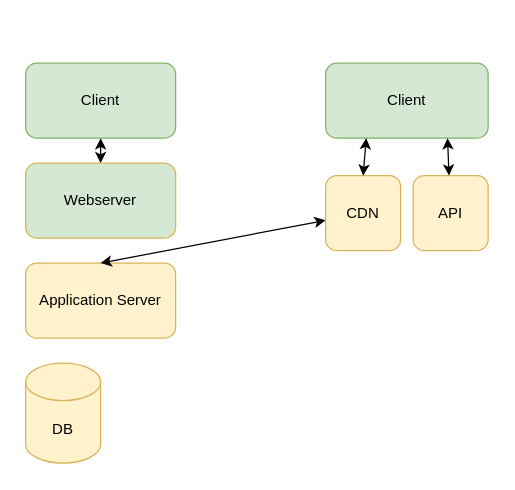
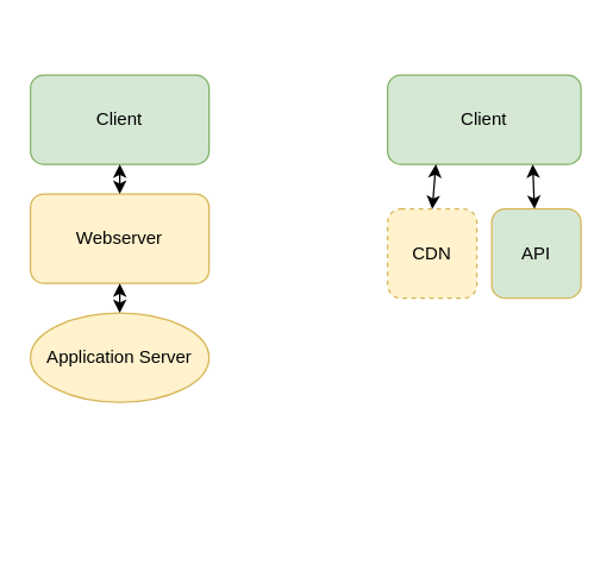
  <mxCell id="0" />
  <mxCell id="1" parent="0" />
  <mxCell id="2" value="" style="group" vertex="1" connectable="0" parent="1"><mxGeometry x="20" y="20" width="120" height="350" as="geometry" /></mxCell>
  <mxCell id="3" value="Client" style="rounded=1;whiteSpace=wrap;html=1;fillColor=#d5e8d4;strokeColor=#82b366;" vertex="1" parent="2"><mxGeometry y="30" width="120" height="60" as="geometry" /></mxCell>
- <mxCell id="4" value="Webserver" style="rounded=1;whiteSpace=wrap;html=1;fillColor=#d5e8d4;strokeColor=#d6b656;" vertex="1" parent="2"><mxGeometry y="110" width="120" height="60" as="geometry" /></mxCell>
- <mxCell id="5" value="Application Server" style="rounded=1;whiteSpace=wrap;html=1;fillColor=#fff2cc;strokeColor=#d6b656;" vertex="1" parent="2"><mxGeometry y="190" width="120" height="60" as="geometry" /></mxCell>
- <mxCell id="6" value="DB" style="shape=cylinder3;whiteSpace=wrap;html=1;boundedLbl=1;backgroundOutline=1;size=15;fillColor=#fff2cc;strokeColor=#d6b656;" vertex="1" parent="2"><mxGeometry y="270" width="60" height="80" as="geometry" /></mxCell>
- <mxCell id="7" value="" style="endArrow=classic;startArrow=classic;html=1;exitX=0.5;exitY=0;exitDx=0;exitDy=0;" edge="1" parent="2" source="5" target="11"><mxGeometry width="50" height="50" relative="1" as="geometry"><mxPoint x="180" y="210" as="sourcePoint" /><mxPoint x="230" y="160" as="targetPoint" /></mxGeometry></mxCell>
+ <mxCell id="4" value="Webserver" style="rounded=1;whiteSpace=wrap;html=1;fillColor=#fff2cc;strokeColor=#d6b656;" vertex="1" parent="2"><mxGeometry y="110" width="120" height="60" as="geometry" /></mxCell>
+ <mxCell id="5" value="Application Server" style="ellipse;whiteSpace=wrap;html=1;fillColor=#fff2cc;strokeColor=#d6b656;" vertex="1" parent="2"><mxGeometry y="190" width="120" height="60" as="geometry" /></mxCell>
+ <mxCell id="7" value="" style="endArrow=classic;startArrow=classic;html=1;entryX=0.5;entryY=1;entryDx=0;entryDy=0;exitX=0.5;exitY=0;exitDx=0;exitDy=0;" edge="1" parent="2" source="5" target="4"><mxGeometry width="50" height="50" relative="1" as="geometry"><mxPoint x="180" y="210" as="sourcePoint" /><mxPoint x="230" y="160" as="targetPoint" /></mxGeometry></mxCell>
  <mxCell id="8" value="" style="endArrow=classic;startArrow=classic;html=1;entryX=0.5;entryY=1;entryDx=0;entryDy=0;exitX=0.5;exitY=0;exitDx=0;exitDy=0;" edge="1" parent="2" source="4" target="3"><mxGeometry width="50" height="50" relative="1" as="geometry"><mxPoint x="130" y="140" as="sourcePoint" /><mxPoint x="180" y="90" as="targetPoint" /></mxGeometry></mxCell>
  <mxCell id="9" value="" style="group" vertex="1" connectable="0" parent="1"><mxGeometry x="260" y="20" width="130" height="180" as="geometry" /></mxCell>
  <mxCell id="10" value="Client" style="rounded=1;whiteSpace=wrap;html=1;fillColor=#d5e8d4;strokeColor=#82b366;" vertex="1" parent="9"><mxGeometry y="30" width="130" height="60" as="geometry" /></mxCell>
- <mxCell id="11" value="CDN" style="rounded=1;whiteSpace=wrap;html=1;fillColor=#fff2cc;strokeColor=#d6b656;" vertex="1" parent="9"><mxGeometry y="120" width="60" height="60" as="geometry" /></mxCell>
- <mxCell id="12" value="API" style="rounded=1;whiteSpace=wrap;html=1;fillColor=#fff2cc;strokeColor=#d6b656;" vertex="1" parent="9"><mxGeometry x="70" y="120" width="60" height="60" as="geometry" /></mxCell>
+ <mxCell id="11" value="CDN" style="rounded=1;whiteSpace=wrap;html=1;fillColor=#fff2cc;strokeColor=#d6b656;dashed=1;" vertex="1" parent="9"><mxGeometry y="120" width="60" height="60" as="geometry" /></mxCell>
+ <mxCell id="12" value="API" style="rounded=1;whiteSpace=wrap;html=1;fillColor=#d5e8d4;strokeColor=#d6b656;" vertex="1" parent="9"><mxGeometry x="70" y="120" width="60" height="60" as="geometry" /></mxCell>
  <mxCell id="13" value="" style="endArrow=classic;startArrow=classic;html=1;entryX=0.25;entryY=1;entryDx=0;entryDy=0;exitX=0.5;exitY=0;exitDx=0;exitDy=0;" edge="1" parent="9" source="11" target="10"><mxGeometry width="50" height="50" relative="1" as="geometry"><mxPoint x="-30" y="290" as="sourcePoint" /><mxPoint x="20" y="240" as="targetPoint" /></mxGeometry></mxCell>
  <mxCell id="14" value="" style="endArrow=classic;startArrow=classic;html=1;entryX=0.75;entryY=1;entryDx=0;entryDy=0;" edge="1" parent="9" source="12" target="10"><mxGeometry width="50" height="50" relative="1" as="geometry"><mxPoint x="40" y="130" as="sourcePoint" /><mxPoint x="42.5" y="100" as="targetPoint" /></mxGeometry></mxCell>
